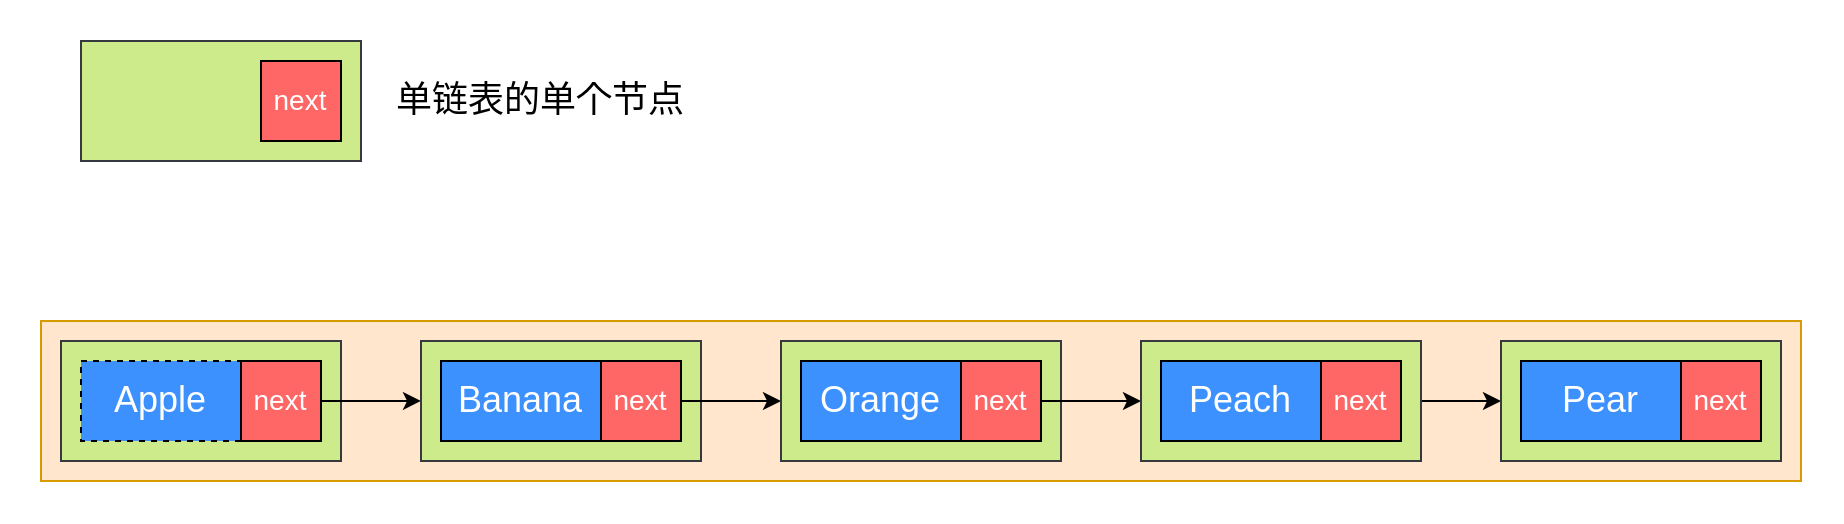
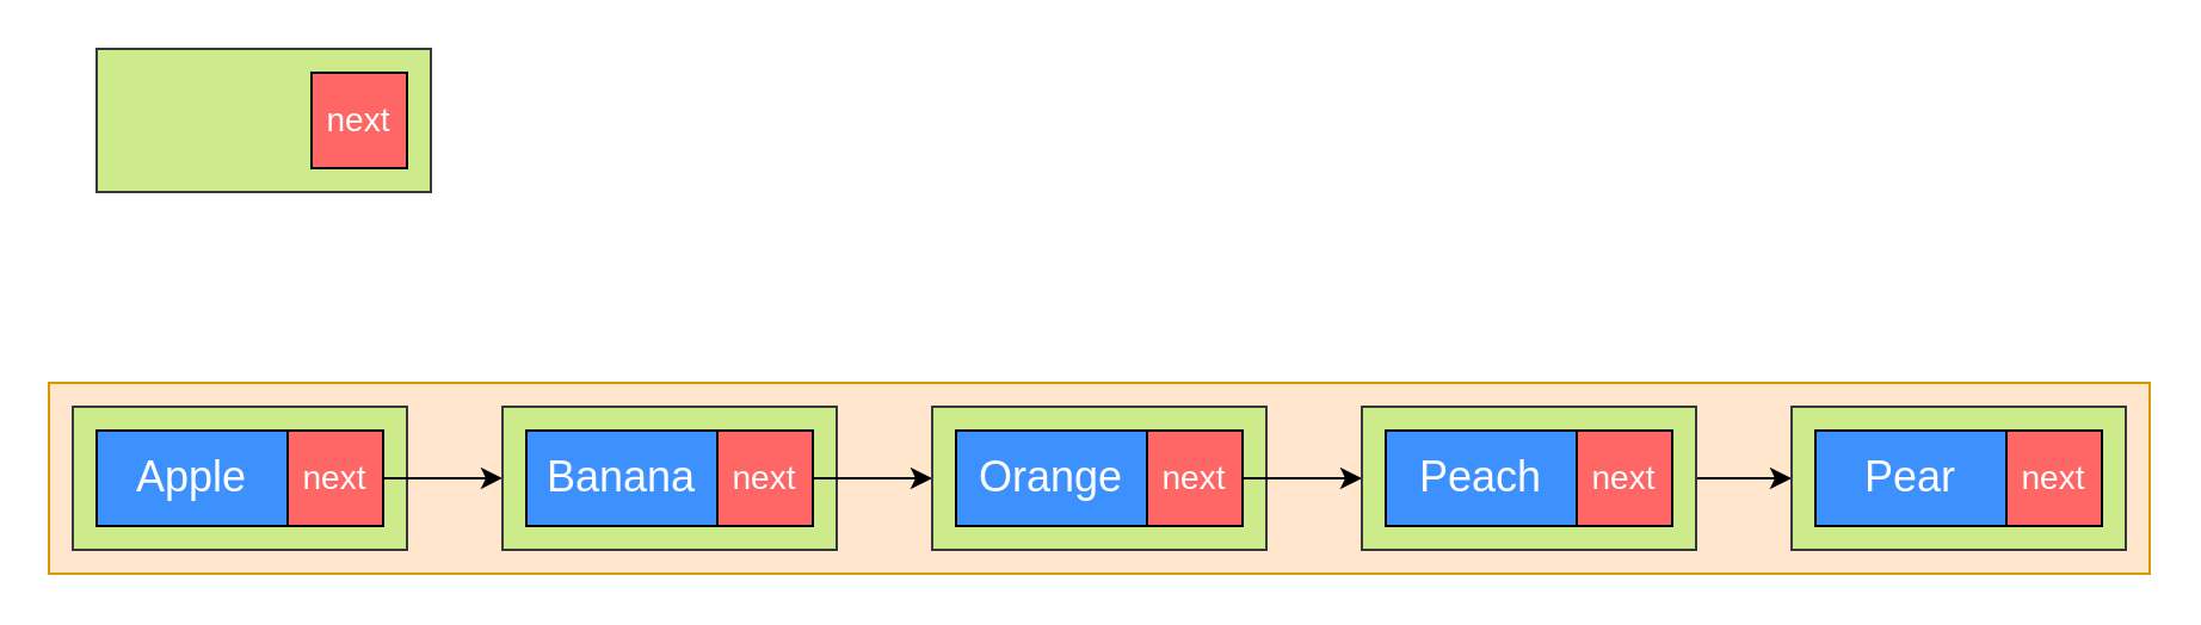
  <mxCell id="0" />
  <mxCell id="1" parent="0" />
  <mxCell id="2" value="" style="rounded=0;whiteSpace=wrap;html=1;movable=1;resizable=1;rotatable=1;deletable=1;editable=1;locked=0;connectable=1;fillColor=#ffe6cc;strokeColor=#d79b00;" parent="1" vertex="1"><mxGeometry x="20" y="160" width="880" height="80" as="geometry" /></mxCell>
- <mxCell id="3" value="&lt;span style=&quot;font-size: 18px;&quot;&gt;单链表的单个节点&lt;/span&gt;" style="text;html=1;align=center;verticalAlign=middle;whiteSpace=wrap;rounded=0;" parent="1" vertex="1"><mxGeometry x="190" y="35" width="160" height="30" as="geometry" /></mxCell>
  <mxCell id="4" value="" style="rounded=0;whiteSpace=wrap;html=1;fillColor=#cdeb8b;strokeColor=#36393d;" parent="1" vertex="1"><mxGeometry x="30" y="170" width="140" height="60" as="geometry" /></mxCell>
- <mxCell id="5" value="&lt;font style=&quot;color: light-dark(rgb(255, 255, 255), rgb(237, 237, 237)); font-size: 18px;&quot;&gt;Apple&lt;/font&gt;" style="rounded=0;whiteSpace=wrap;html=1;fillColor=light-dark(#3d91ff, #ededed);dashed=1;" parent="1" vertex="1"><mxGeometry x="40" y="180" width="80" height="40" as="geometry" /></mxCell>
+ <mxCell id="5" value="&lt;font style=&quot;color: light-dark(rgb(255, 255, 255), rgb(237, 237, 237)); font-size: 18px;&quot;&gt;Apple&lt;/font&gt;" style="rounded=0;whiteSpace=wrap;html=1;fillColor=light-dark(#3d91ff, #ededed);" parent="1" vertex="1"><mxGeometry x="40" y="180" width="80" height="40" as="geometry" /></mxCell>
  <mxCell id="6" style="edgeStyle=none;html=1;exitX=1;exitY=0.5;exitDx=0;exitDy=0;" parent="1" source="7" edge="1"><mxGeometry relative="1" as="geometry"><mxPoint x="210" y="199.96" as="targetPoint" /></mxGeometry></mxCell>
  <mxCell id="7" value="&lt;font style=&quot;color: light-dark(rgb(255, 255, 255), rgb(237, 237, 237)); font-size: 14px;&quot;&gt;next&lt;/font&gt;" style="rounded=0;whiteSpace=wrap;html=1;fillColor=#FF6666;" parent="1" vertex="1"><mxGeometry x="120" y="180" width="40" height="40" as="geometry" /></mxCell>
  <mxCell id="8" value="" style="rounded=0;whiteSpace=wrap;html=1;fillColor=#cdeb8b;strokeColor=#36393d;" parent="1" vertex="1"><mxGeometry x="210" y="170" width="140" height="60" as="geometry" /></mxCell>
  <mxCell id="9" style="edgeStyle=none;html=1;exitX=1;exitY=0.5;exitDx=0;exitDy=0;" parent="1" source="10" edge="1"><mxGeometry relative="1" as="geometry"><mxPoint x="390" y="200" as="targetPoint" /></mxGeometry></mxCell>
  <mxCell id="10" value="&lt;font style=&quot;color: light-dark(rgb(255, 255, 255), rgb(237, 237, 237)); font-size: 14px;&quot;&gt;next&lt;/font&gt;" style="rounded=0;whiteSpace=wrap;html=1;fillColor=#FF6666;" parent="1" vertex="1"><mxGeometry x="300" y="180" width="40" height="40" as="geometry" /></mxCell>
  <mxCell id="11" value="&lt;font style=&quot;color: light-dark(rgb(255, 255, 255), rgb(237, 237, 237)); font-size: 18px;&quot;&gt;Banana&lt;/font&gt;" style="rounded=0;whiteSpace=wrap;html=1;fillColor=light-dark(#3d91ff, #ededed);" parent="1" vertex="1"><mxGeometry x="220" y="180" width="80" height="40" as="geometry" /></mxCell>
  <mxCell id="12" value="" style="rounded=0;whiteSpace=wrap;html=1;fillColor=#cdeb8b;strokeColor=#36393d;" parent="1" vertex="1"><mxGeometry x="390" y="170" width="140" height="60" as="geometry" /></mxCell>
  <mxCell id="13" style="edgeStyle=none;html=1;exitX=1;exitY=0.5;exitDx=0;exitDy=0;" parent="1" source="14" edge="1"><mxGeometry relative="1" as="geometry"><mxPoint x="570" y="200" as="targetPoint" /></mxGeometry></mxCell>
  <mxCell id="14" value="&lt;font style=&quot;color: light-dark(rgb(255, 255, 255), rgb(237, 237, 237)); font-size: 14px;&quot;&gt;next&lt;/font&gt;" style="rounded=0;whiteSpace=wrap;html=1;fillColor=#FF6666;" parent="1" vertex="1"><mxGeometry x="480" y="180" width="40" height="40" as="geometry" /></mxCell>
  <mxCell id="15" value="&lt;font style=&quot;color: light-dark(rgb(255, 255, 255), rgb(237, 237, 237)); font-size: 18px;&quot;&gt;Orange&lt;/font&gt;" style="rounded=0;whiteSpace=wrap;html=1;fillColor=light-dark(#3d91ff, #ededed);" parent="1" vertex="1"><mxGeometry x="400" y="180" width="80" height="40" as="geometry" /></mxCell>
  <mxCell id="16" style="edgeStyle=none;html=1;exitX=1;exitY=0.5;exitDx=0;exitDy=0;" parent="1" source="17" edge="1"><mxGeometry relative="1" as="geometry"><mxPoint x="750" y="200" as="targetPoint" /></mxGeometry></mxCell>
  <mxCell id="17" value="" style="rounded=0;whiteSpace=wrap;html=1;fillColor=#cdeb8b;strokeColor=#36393d;" parent="1" vertex="1"><mxGeometry x="570" y="170" width="140" height="60" as="geometry" /></mxCell>
  <mxCell id="18" value="&lt;font style=&quot;color: light-dark(rgb(255, 255, 255), rgb(237, 237, 237)); font-size: 14px;&quot;&gt;next&lt;/font&gt;" style="rounded=0;whiteSpace=wrap;html=1;fillColor=#FF6666;" parent="1" vertex="1"><mxGeometry x="660" y="180" width="40" height="40" as="geometry" /></mxCell>
  <mxCell id="19" value="&lt;font style=&quot;color: light-dark(rgb(255, 255, 255), rgb(237, 237, 237)); font-size: 18px;&quot;&gt;Peach&lt;/font&gt;" style="rounded=0;whiteSpace=wrap;html=1;fillColor=light-dark(#3d91ff, #ededed);" parent="1" vertex="1"><mxGeometry x="580" y="180" width="80" height="40" as="geometry" /></mxCell>
  <mxCell id="20" value="" style="rounded=0;whiteSpace=wrap;html=1;fillColor=#cdeb8b;strokeColor=#36393d;" parent="1" vertex="1"><mxGeometry x="750" y="170" width="140" height="60" as="geometry" /></mxCell>
  <mxCell id="21" value="&lt;font style=&quot;color: light-dark(rgb(255, 255, 255), rgb(237, 237, 237)); font-size: 14px;&quot;&gt;next&lt;/font&gt;" style="rounded=0;whiteSpace=wrap;html=1;fillColor=#FF6666;" parent="1" vertex="1"><mxGeometry x="840" y="180" width="40" height="40" as="geometry" /></mxCell>
  <mxCell id="22" value="&lt;font style=&quot;color: light-dark(rgb(255, 255, 255), rgb(237, 237, 237)); font-size: 18px;&quot;&gt;Pear&lt;/font&gt;" style="rounded=0;whiteSpace=wrap;html=1;fillColor=light-dark(#3d91ff, #ededed);" parent="1" vertex="1"><mxGeometry x="760" y="180" width="80" height="40" as="geometry" /></mxCell>
  <mxCell id="23" value="" style="rounded=0;whiteSpace=wrap;html=1;fillColor=#cdeb8b;strokeColor=#36393d;" parent="1" vertex="1"><mxGeometry x="40" y="20" width="140" height="60" as="geometry" /></mxCell>
  <mxCell id="24" value="&lt;font style=&quot;color: light-dark(rgb(255, 255, 255), rgb(237, 237, 237)); font-size: 14px;&quot;&gt;next&lt;/font&gt;" style="rounded=0;whiteSpace=wrap;html=1;fillColor=#FF6666;" parent="1" vertex="1"><mxGeometry x="130" y="30" width="40" height="40" as="geometry" /></mxCell>
